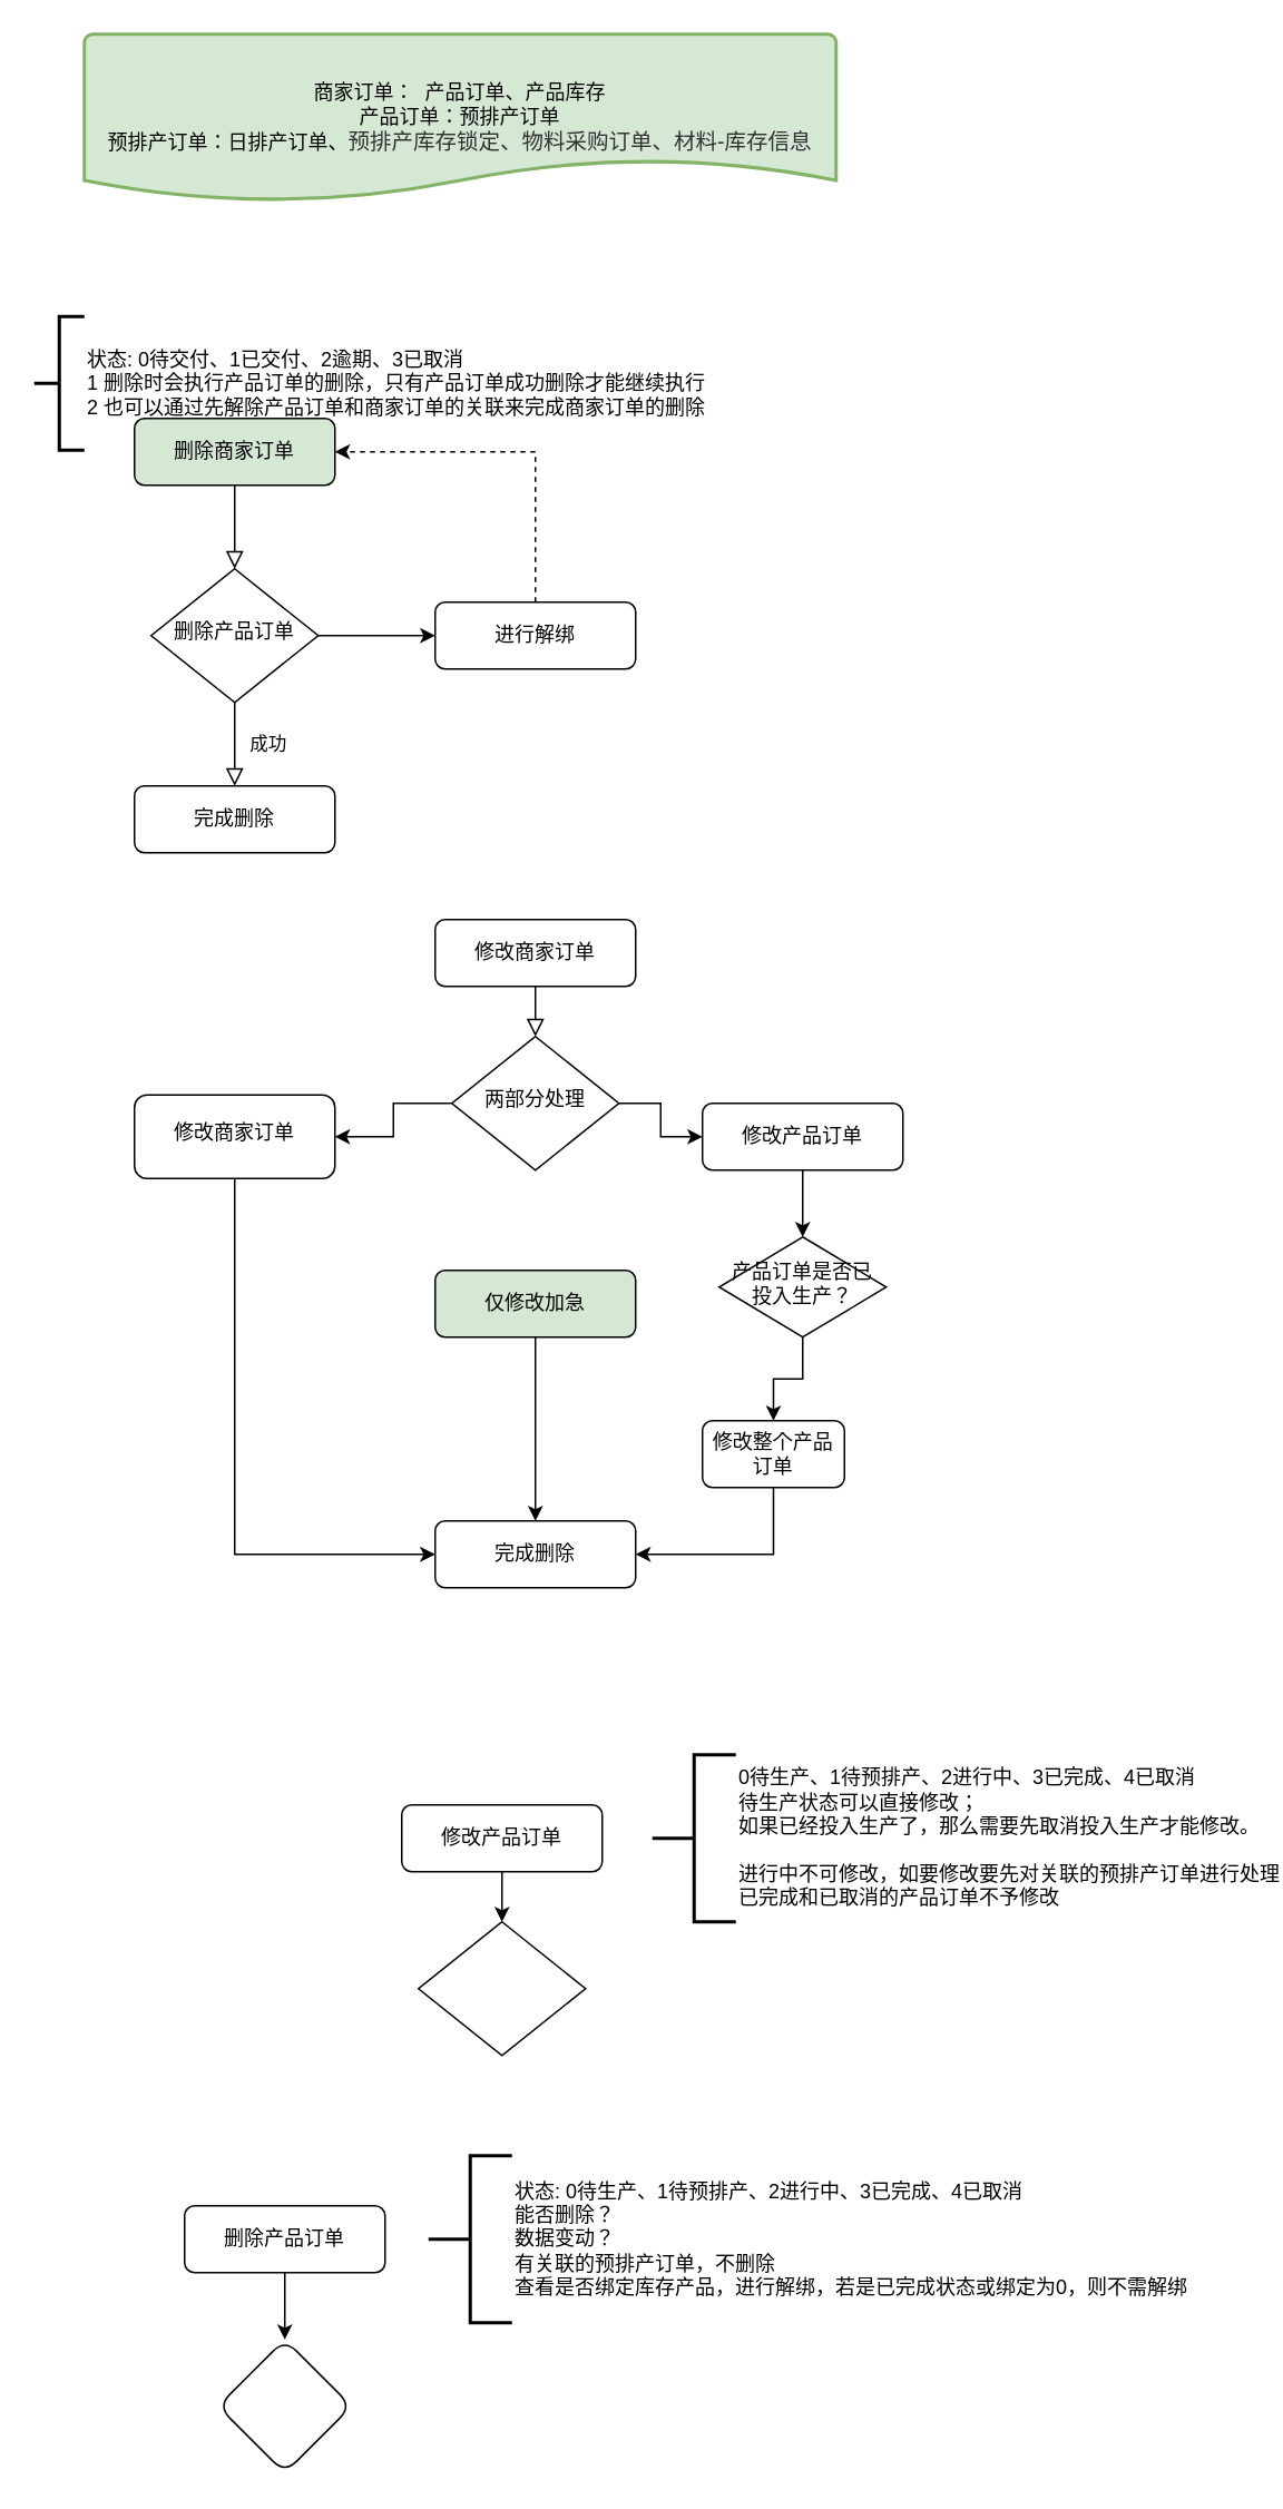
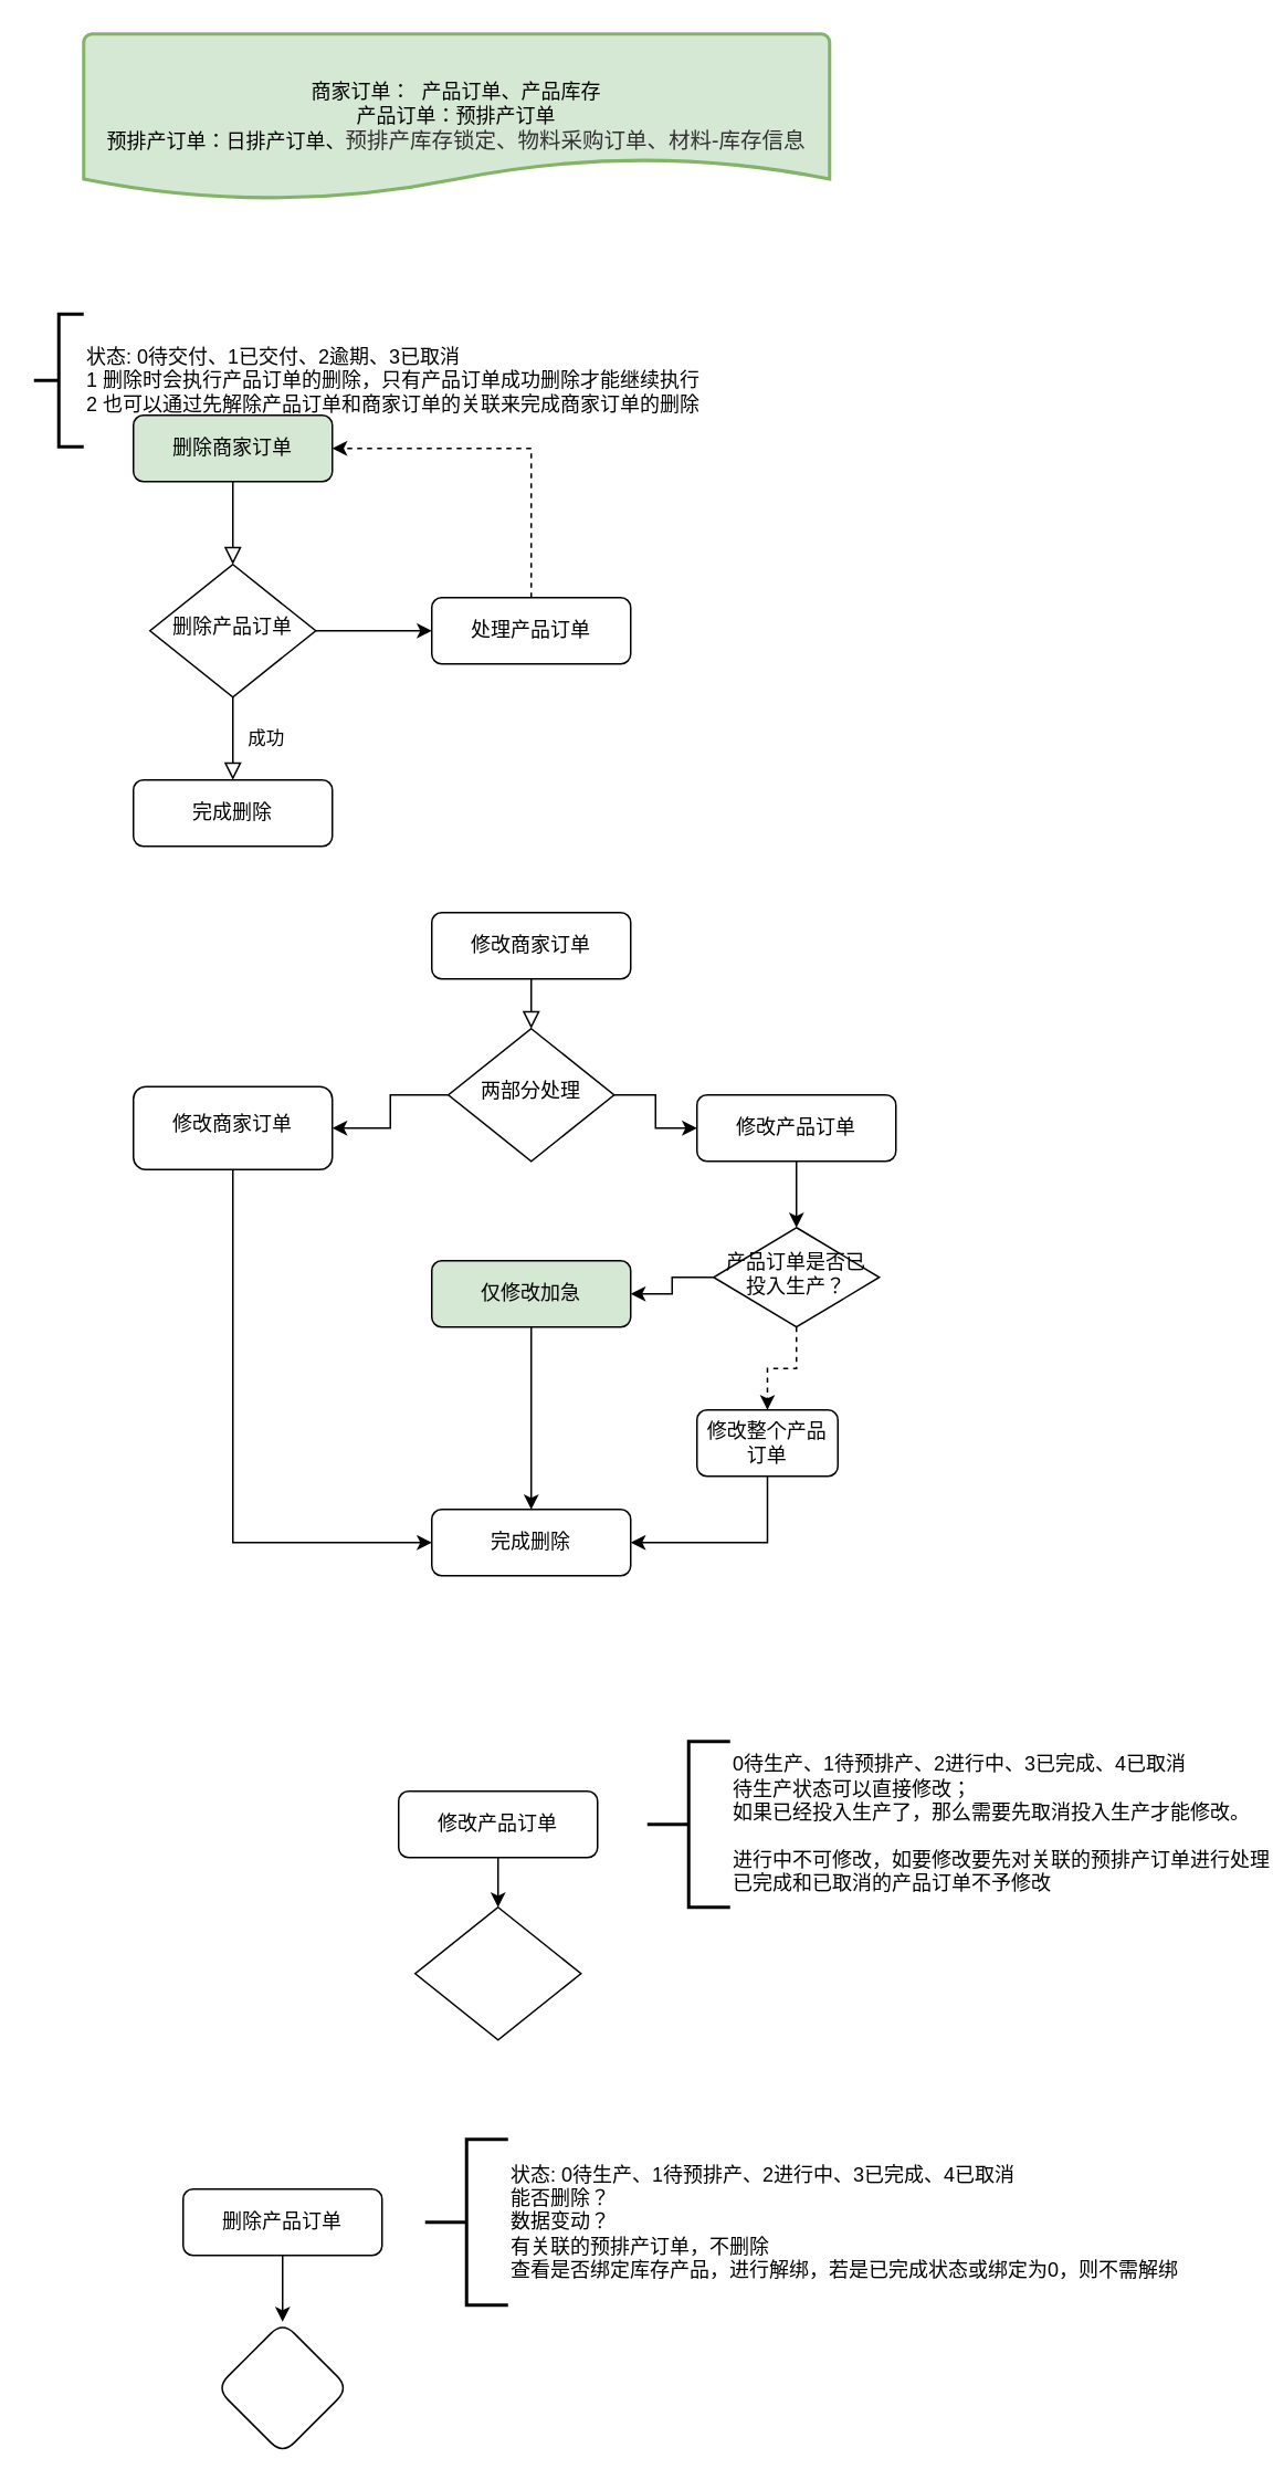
  <mxCell id="0" />
  <mxCell id="1" parent="0" />
  <mxCell id="2" value="" style="rounded=0;html=1;jettySize=auto;orthogonalLoop=1;fontSize=11;endArrow=block;endFill=0;endSize=8;strokeWidth=1;shadow=0;labelBackgroundColor=none;edgeStyle=orthogonalEdgeStyle;" parent="1" source="3" edge="1"><mxGeometry relative="1" as="geometry"><mxPoint x="140" y="340" as="targetPoint" /></mxGeometry></mxCell>
  <mxCell id="3" value="删除商家订单" style="rounded=1;whiteSpace=wrap;html=1;fontSize=12;glass=0;strokeWidth=1;shadow=0;fillColor=#d5e8d4;" parent="1" vertex="1"><mxGeometry x="80" y="250" width="120" height="40" as="geometry" /></mxCell>
  <mxCell id="4" value="成功" style="rounded=0;html=1;jettySize=auto;orthogonalLoop=1;fontSize=11;endArrow=block;endFill=0;endSize=8;strokeWidth=1;shadow=0;labelBackgroundColor=none;edgeStyle=orthogonalEdgeStyle;entryX=0.5;entryY=0;entryDx=0;entryDy=0;exitX=0.5;exitY=1;exitDx=0;exitDy=0;" parent="1" source="34" target="5" edge="1"><mxGeometry y="20" relative="1" as="geometry"><mxPoint as="offset" /><mxPoint x="140" y="460" as="targetPoint" /><mxPoint x="140" y="400" as="sourcePoint" /></mxGeometry></mxCell>
  <mxCell id="5" value="完成删除" style="rounded=1;whiteSpace=wrap;html=1;fontSize=12;glass=0;strokeWidth=1;shadow=0;" parent="1" vertex="1"><mxGeometry x="80" y="470" width="120" height="40" as="geometry" /></mxCell>
  <mxCell id="6" value="商家订单：&amp;nbsp; 产品订单、产品库存&lt;br&gt;产品订单：预排产订单&lt;br&gt;预排产订单：日排产订单、&lt;span style=&quot;color: rgb(50 , 50 , 50) ; font-size: 13px ; background-color: rgba(255 , 255 , 255 , 0.01)&quot;&gt;预排产库存锁定、物料采购订单、&lt;/span&gt;&lt;span style=&quot;color: rgb(50 , 50 , 50) ; font-size: 13px ; background-color: rgba(255 , 255 , 255 , 0.01)&quot;&gt;材料-库存信息&lt;/span&gt;" style="strokeWidth=2;html=1;shape=mxgraph.flowchart.document2;whiteSpace=wrap;size=0.25;fillColor=#d5e8d4;strokeColor=#82b366;" parent="1" vertex="1"><mxGeometry x="50" y="20" width="450" height="100" as="geometry" /></mxCell>
  <mxCell id="7" value="" style="rounded=0;html=1;jettySize=auto;orthogonalLoop=1;fontSize=11;endArrow=block;endFill=0;endSize=8;strokeWidth=1;shadow=0;labelBackgroundColor=none;edgeStyle=orthogonalEdgeStyle;" parent="1" source="8" target="11" edge="1"><mxGeometry relative="1" as="geometry" /></mxCell>
  <mxCell id="8" value="修改商家订单" style="rounded=1;whiteSpace=wrap;html=1;fontSize=12;glass=0;strokeWidth=1;shadow=0;" parent="1" vertex="1"><mxGeometry x="260" y="550" width="120" height="40" as="geometry" /></mxCell>
  <mxCell id="9" value="" style="edgeStyle=orthogonalEdgeStyle;rounded=0;orthogonalLoop=1;jettySize=auto;html=1;" parent="1" source="11" target="16" edge="1"><mxGeometry relative="1" as="geometry" /></mxCell>
  <mxCell id="10" value="" style="edgeStyle=orthogonalEdgeStyle;rounded=0;orthogonalLoop=1;jettySize=auto;html=1;" parent="1" source="11" target="13" edge="1"><mxGeometry relative="1" as="geometry" /></mxCell>
  <mxCell id="11" value="两部分处理" style="rhombus;whiteSpace=wrap;html=1;shadow=0;fontFamily=Helvetica;fontSize=12;align=center;strokeWidth=1;spacing=6;spacingTop=-4;" parent="1" vertex="1"><mxGeometry x="270" y="620" width="100" height="80" as="geometry" /></mxCell>
  <mxCell id="12" style="edgeStyle=orthogonalEdgeStyle;rounded=0;orthogonalLoop=1;jettySize=auto;html=1;entryX=0.5;entryY=0;entryDx=0;entryDy=0;" parent="1" source="13" target="19" edge="1"><mxGeometry relative="1" as="geometry" /></mxCell>
  <mxCell id="13" value="修改产品订单" style="rounded=1;whiteSpace=wrap;html=1;fontSize=12;glass=0;strokeWidth=1;shadow=0;" parent="1" vertex="1"><mxGeometry x="420" y="660" width="120" height="40" as="geometry" /></mxCell>
  <mxCell id="14" value="完成删除" style="rounded=1;whiteSpace=wrap;html=1;fontSize=12;glass=0;strokeWidth=1;shadow=0;" parent="1" vertex="1"><mxGeometry x="260" y="910" width="120" height="40" as="geometry" /></mxCell>
  <mxCell id="15" style="edgeStyle=orthogonalEdgeStyle;rounded=0;orthogonalLoop=1;jettySize=auto;html=1;entryX=0;entryY=0.5;entryDx=0;entryDy=0;" parent="1" source="16" target="14" edge="1"><mxGeometry relative="1" as="geometry"><mxPoint x="320" y="870" as="targetPoint" /><Array as="points"><mxPoint x="140" y="930" /></Array></mxGeometry></mxCell>
  <mxCell id="16" value="修改商家订单" style="rounded=1;whiteSpace=wrap;html=1;shadow=0;strokeWidth=1;spacing=6;spacingTop=-4;" parent="1" vertex="1"><mxGeometry x="80" y="655" width="120" height="50" as="geometry" /></mxCell>
- <mxCell id="18" value="" style="edgeStyle=orthogonalEdgeStyle;rounded=0;orthogonalLoop=1;jettySize=auto;html=1;" parent="1" source="19" target="23" edge="1"><mxGeometry relative="1" as="geometry" /></mxCell>
+ <mxCell id="17" value="" style="edgeStyle=orthogonalEdgeStyle;rounded=0;orthogonalLoop=1;jettySize=auto;html=1;" parent="1" source="19" target="21" edge="1"><mxGeometry relative="1" as="geometry" /></mxCell>
+ <mxCell id="18" value="" style="edgeStyle=orthogonalEdgeStyle;rounded=0;orthogonalLoop=1;jettySize=auto;html=1;dashed=1;" parent="1" source="19" target="23" edge="1"><mxGeometry relative="1" as="geometry" /></mxCell>
  <mxCell id="19" value="产品订单是否已投入生产？" style="rhombus;whiteSpace=wrap;html=1;shadow=0;fontFamily=Helvetica;fontSize=12;align=center;strokeWidth=1;spacing=6;spacingTop=-4;" parent="1" vertex="1"><mxGeometry x="430" y="740" width="100" height="60" as="geometry" /></mxCell>
  <mxCell id="20" style="edgeStyle=orthogonalEdgeStyle;rounded=0;orthogonalLoop=1;jettySize=auto;html=1;" parent="1" source="21" target="14" edge="1"><mxGeometry relative="1" as="geometry" /></mxCell>
  <mxCell id="21" value="仅修改加急" style="rounded=1;whiteSpace=wrap;html=1;fontSize=12;glass=0;strokeWidth=1;shadow=0;fillColor=#d5e8d4;" parent="1" vertex="1"><mxGeometry x="260" y="760" width="120" height="40" as="geometry" /></mxCell>
  <mxCell id="22" style="edgeStyle=orthogonalEdgeStyle;rounded=0;orthogonalLoop=1;jettySize=auto;html=1;exitX=0.5;exitY=1;exitDx=0;exitDy=0;entryX=1;entryY=0.5;entryDx=0;entryDy=0;" parent="1" source="23" target="14" edge="1"><mxGeometry relative="1" as="geometry" /></mxCell>
  <mxCell id="23" value="修改整个产品订单" style="rounded=1;whiteSpace=wrap;html=1;fontSize=12;glass=0;strokeWidth=1;shadow=0;" parent="1" vertex="1"><mxGeometry x="420" y="850" width="85" height="40" as="geometry" /></mxCell>
  <mxCell id="24" value="" style="edgeStyle=orthogonalEdgeStyle;rounded=0;orthogonalLoop=1;jettySize=auto;html=1;entryX=0.5;entryY=0;entryDx=0;entryDy=0;" parent="1" source="25" target="26" edge="1"><mxGeometry relative="1" as="geometry"><mxPoint x="300" y="1180" as="targetPoint" /></mxGeometry></mxCell>
  <mxCell id="25" value="修改产品订单" style="rounded=1;whiteSpace=wrap;html=1;fontSize=12;glass=0;strokeWidth=1;shadow=0;" parent="1" vertex="1"><mxGeometry x="240" y="1080" width="120" height="40" as="geometry" /></mxCell>
  <mxCell id="26" value="" style="rhombus;whiteSpace=wrap;html=1;shadow=0;fontFamily=Helvetica;fontSize=12;align=center;strokeWidth=1;spacing=6;spacingTop=-4;" parent="1" vertex="1"><mxGeometry x="250" y="1150" width="100" height="80" as="geometry" /></mxCell>
  <mxCell id="27" value="0待生产、1待预排产、2进行中、3已完成、4已取消&lt;br&gt;待生产状态可以直接修改；&lt;br&gt;如果已经投入生产了，那么需要先取消投入生产才能修改。&lt;br&gt;&lt;br&gt;进行中不可修改，如要修改要先对关联的预排产订单进行处理&lt;br&gt;已完成和已取消的产品订单不予修改" style="strokeWidth=2;html=1;shape=mxgraph.flowchart.annotation_2;align=left;labelPosition=right;pointerEvents=1;" parent="1" vertex="1"><mxGeometry x="390" y="1050" width="50" height="100" as="geometry" /></mxCell>
  <mxCell id="28" value="" style="edgeStyle=orthogonalEdgeStyle;rounded=0;orthogonalLoop=1;jettySize=auto;html=1;" parent="1" source="29" target="30" edge="1"><mxGeometry relative="1" as="geometry" /></mxCell>
  <mxCell id="29" value="删除产品订单" style="rounded=1;whiteSpace=wrap;html=1;fontSize=12;glass=0;strokeWidth=1;shadow=0;" parent="1" vertex="1"><mxGeometry x="110" y="1320" width="120" height="40" as="geometry" /></mxCell>
  <mxCell id="30" value="" style="rhombus;whiteSpace=wrap;html=1;rounded=1;glass=0;strokeWidth=1;shadow=0;" parent="1" vertex="1"><mxGeometry x="130" y="1400" width="80" height="80" as="geometry" /></mxCell>
  <mxCell id="31" value="状态: 0待生产、1待预排产、2进行中、3已完成、4已取消&lt;br&gt;能否删除？&lt;br&gt;数据变动？&lt;br&gt;有关联的预排产订单，不删除&lt;br&gt;查看是否绑定库存产品，进行解绑，若是已完成状态或绑定为0，则不需解绑" style="strokeWidth=2;html=1;shape=mxgraph.flowchart.annotation_2;align=left;labelPosition=right;pointerEvents=1;" parent="1" vertex="1"><mxGeometry x="256" y="1290" width="50" height="100" as="geometry" /></mxCell>
  <mxCell id="32" value="状态: 0待交付、1已交付、2逾期、3已取消&lt;br&gt;1 删除时会执行产品订单的删除，只有产品订单成功删除才能继续执行&lt;br&gt;2 也可以通过先解除产品订单和商家订单的关联来完成商家订单的删除" style="strokeWidth=2;html=1;shape=mxgraph.flowchart.annotation_2;align=left;labelPosition=right;pointerEvents=1;" vertex="1" parent="1"><mxGeometry x="20" y="189" width="30" height="80" as="geometry" /></mxCell>
  <mxCell id="33" value="" style="edgeStyle=orthogonalEdgeStyle;rounded=0;orthogonalLoop=1;jettySize=auto;html=1;" edge="1" parent="1" source="34"><mxGeometry relative="1" as="geometry"><mxPoint x="260" y="380" as="targetPoint" /></mxGeometry></mxCell>
  <mxCell id="34" value="删除产品订单" style="rhombus;whiteSpace=wrap;html=1;shadow=0;fontFamily=Helvetica;fontSize=12;align=center;strokeWidth=1;spacing=6;spacingTop=-4;" vertex="1" parent="1"><mxGeometry x="90" y="340" width="100" height="80" as="geometry" /></mxCell>
  <mxCell id="35" style="edgeStyle=orthogonalEdgeStyle;rounded=0;orthogonalLoop=1;jettySize=auto;html=1;exitX=0.5;exitY=0;exitDx=0;exitDy=0;entryX=1;entryY=0.5;entryDx=0;entryDy=0;dashed=1;" edge="1" parent="1" source="36" target="3"><mxGeometry relative="1" as="geometry" /></mxCell>
- <mxCell id="36" value="进行解绑" style="rounded=1;whiteSpace=wrap;html=1;fontSize=12;glass=0;strokeWidth=1;shadow=0;" vertex="1" parent="1"><mxGeometry x="260" y="360" width="120" height="40" as="geometry" /></mxCell>
+ <mxCell id="36" value="处理产品订单" style="rounded=1;whiteSpace=wrap;html=1;fontSize=12;glass=0;strokeWidth=1;shadow=0;" vertex="1" parent="1"><mxGeometry x="260" y="360" width="120" height="40" as="geometry" /></mxCell>
